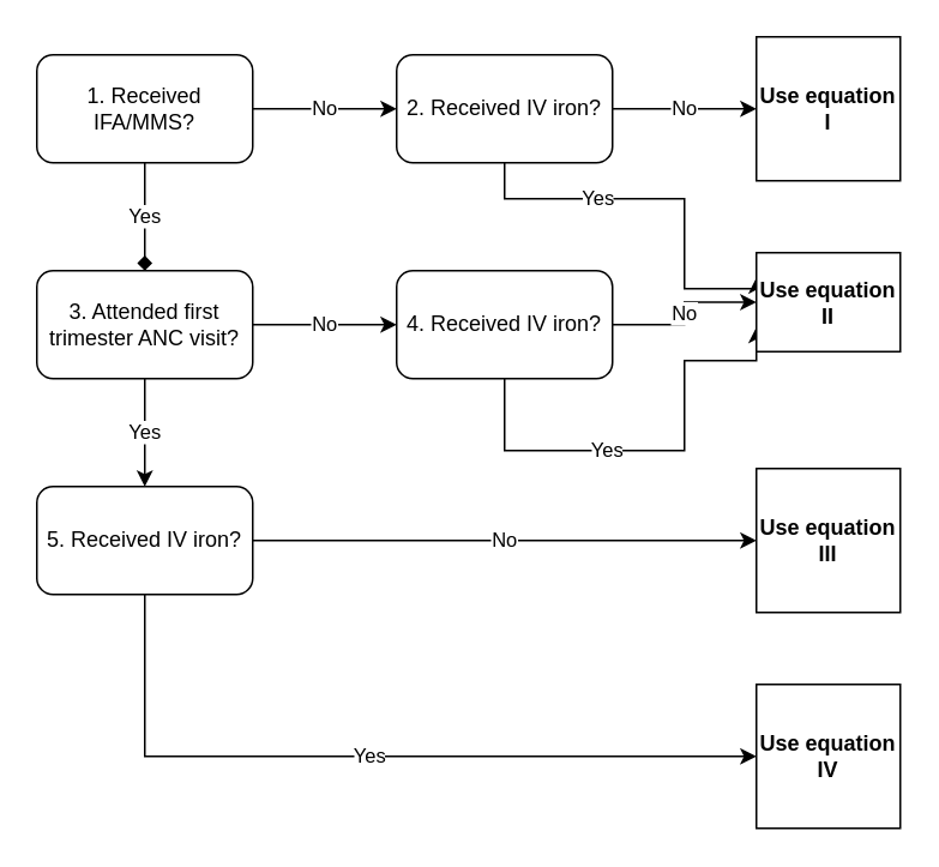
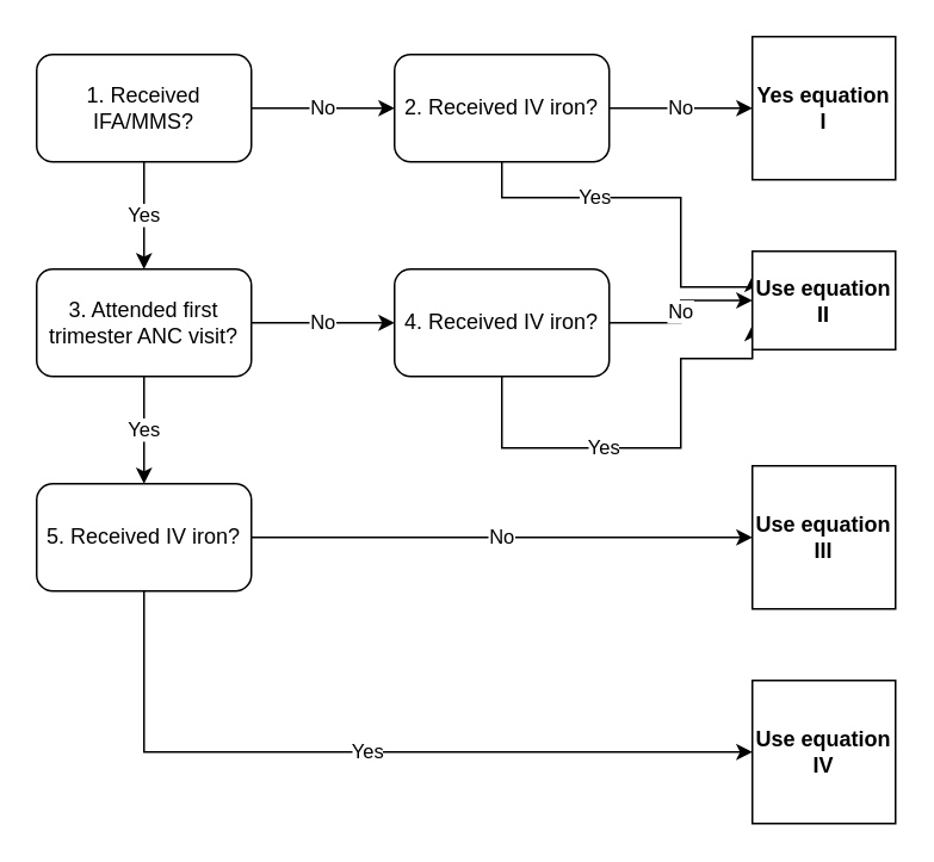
  <mxCell id="0" />
  <mxCell id="1" parent="0" />
- <mxCell id="2" value="Yes" style="edgeStyle=orthogonalEdgeStyle;rounded=0;orthogonalLoop=1;jettySize=auto;html=1;endArrow=diamond;" edge="1" parent="1" source="4" target="10"><mxGeometry relative="1" as="geometry" /></mxCell>
+ <mxCell id="2" value="Yes" style="edgeStyle=orthogonalEdgeStyle;rounded=0;orthogonalLoop=1;jettySize=auto;html=1;" edge="1" parent="1" source="4" target="10"><mxGeometry relative="1" as="geometry" /></mxCell>
  <mxCell id="3" value="No" style="edgeStyle=orthogonalEdgeStyle;rounded=0;orthogonalLoop=1;jettySize=auto;html=1;" edge="1" parent="1" source="4" target="13"><mxGeometry relative="1" as="geometry" /></mxCell>
  <mxCell id="4" value="1. Received IFA/MMS?" style="rounded=1;whiteSpace=wrap;html=1;" vertex="1" parent="1"><mxGeometry x="20" y="30" width="120" height="60" as="geometry" /></mxCell>
  <mxCell id="5" value="No" style="edgeStyle=orthogonalEdgeStyle;rounded=0;orthogonalLoop=1;jettySize=auto;html=1;entryX=0;entryY=0.5;entryDx=0;entryDy=0;" edge="1" parent="1" source="7" target="19"><mxGeometry relative="1" as="geometry" /></mxCell>
  <mxCell id="6" value="Yes" style="edgeStyle=orthogonalEdgeStyle;rounded=0;orthogonalLoop=1;jettySize=auto;html=1;" edge="1" parent="1" source="7" target="20"><mxGeometry relative="1" as="geometry"><Array as="points"><mxPoint x="80" y="420" /></Array></mxGeometry></mxCell>
  <mxCell id="7" value="5. Received IV iron?" style="rounded=1;whiteSpace=wrap;html=1;" vertex="1" parent="1"><mxGeometry x="20" y="270" width="120" height="60" as="geometry" /></mxCell>
  <mxCell id="8" value="Yes" style="edgeStyle=orthogonalEdgeStyle;rounded=0;orthogonalLoop=1;jettySize=auto;html=1;entryX=0.5;entryY=0;entryDx=0;entryDy=0;" edge="1" parent="1" source="10" target="7"><mxGeometry relative="1" as="geometry" /></mxCell>
  <mxCell id="9" value="No" style="edgeStyle=orthogonalEdgeStyle;rounded=0;orthogonalLoop=1;jettySize=auto;html=1;entryX=0;entryY=0.5;entryDx=0;entryDy=0;" edge="1" parent="1" source="10" target="17"><mxGeometry relative="1" as="geometry" /></mxCell>
  <mxCell id="10" value="3. Attended first trimester ANC visit?" style="rounded=1;whiteSpace=wrap;html=1;" vertex="1" parent="1"><mxGeometry x="20" y="150" width="120" height="60" as="geometry" /></mxCell>
  <mxCell id="11" value="No" style="edgeStyle=orthogonalEdgeStyle;rounded=0;orthogonalLoop=1;jettySize=auto;html=1;" edge="1" parent="1" source="13" target="14"><mxGeometry relative="1" as="geometry" /></mxCell>
  <mxCell id="12" value="Yes" style="edgeStyle=orthogonalEdgeStyle;rounded=0;orthogonalLoop=1;jettySize=auto;html=1;entryX=0;entryY=0.25;entryDx=0;entryDy=0;" edge="1" parent="1" source="13" target="18"><mxGeometry x="-0.333" relative="1" as="geometry"><Array as="points"><mxPoint x="280" y="110" /><mxPoint x="380" y="110" /><mxPoint x="380" y="160" /></Array><mxPoint as="offset" /></mxGeometry></mxCell>
  <mxCell id="13" value="2. Received IV iron?" style="rounded=1;whiteSpace=wrap;html=1;" vertex="1" parent="1"><mxGeometry x="220" y="30" width="120" height="60" as="geometry" /></mxCell>
- <mxCell id="14" value="&lt;b&gt;Use equation&lt;/b&gt;&lt;div&gt;&lt;b&gt;I&lt;/b&gt;&lt;/div&gt;" style="whiteSpace=wrap;html=1;aspect=fixed;" vertex="1" parent="1"><mxGeometry x="420" y="20" width="80" height="80" as="geometry" /></mxCell>
+ <mxCell id="14" value="&lt;b&gt;Yes equation&lt;/b&gt;&lt;div&gt;&lt;b&gt;I&lt;/b&gt;&lt;/div&gt;" style="whiteSpace=wrap;html=1;aspect=fixed;" vertex="1" parent="1"><mxGeometry x="420" y="20" width="80" height="80" as="geometry" /></mxCell>
  <mxCell id="15" value="No" style="edgeStyle=orthogonalEdgeStyle;rounded=0;orthogonalLoop=1;jettySize=auto;html=1;" edge="1" parent="1" source="17" target="18"><mxGeometry relative="1" as="geometry" /></mxCell>
  <mxCell id="16" value="Yes" style="edgeStyle=orthogonalEdgeStyle;rounded=0;orthogonalLoop=1;jettySize=auto;html=1;entryX=0;entryY=0.75;entryDx=0;entryDy=0;" edge="1" parent="1" source="17" target="18"><mxGeometry x="-0.217" relative="1" as="geometry"><Array as="points"><mxPoint x="280" y="250" /><mxPoint x="380" y="250" /><mxPoint x="380" y="200" /></Array><mxPoint as="offset" /></mxGeometry></mxCell>
  <mxCell id="17" value="4. Received IV iron?" style="rounded=1;whiteSpace=wrap;html=1;" vertex="1" parent="1"><mxGeometry x="220" y="150" width="120" height="60" as="geometry" /></mxCell>
  <mxCell id="18" value="&lt;b&gt;Use equation II&lt;/b&gt;" style="whiteSpace=wrap;html=1;aspect=fixed;" vertex="1" parent="1"><mxGeometry x="420" y="140" width="80" height="55" as="geometry" /></mxCell>
  <mxCell id="19" value="&lt;b&gt;Use equation III&lt;/b&gt;" style="whiteSpace=wrap;html=1;aspect=fixed;" vertex="1" parent="1"><mxGeometry x="420" y="260" width="80" height="80" as="geometry" /></mxCell>
  <mxCell id="20" value="&lt;b&gt;Use equation IV&lt;/b&gt;" style="whiteSpace=wrap;html=1;aspect=fixed;" vertex="1" parent="1"><mxGeometry x="420" y="380" width="80" height="80" as="geometry" /></mxCell>
